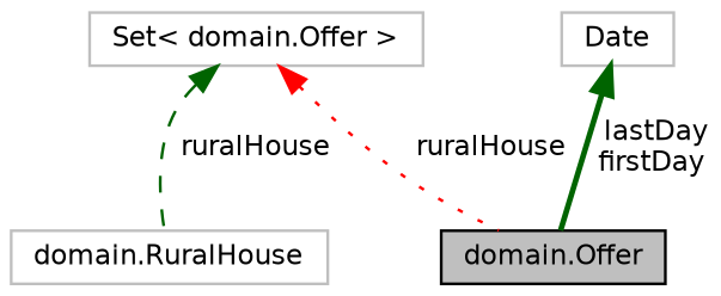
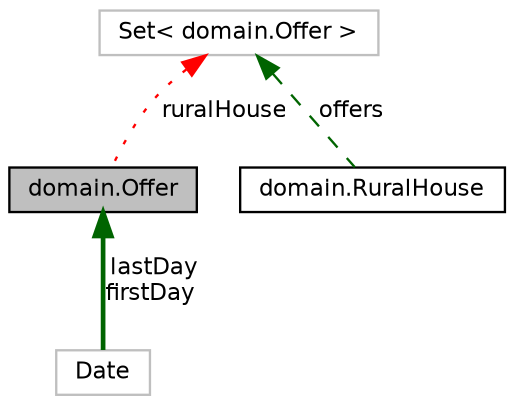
  digraph {
    node [color=black fillcolor=white fontname=Helvetica fontsize=10 shape=record style=filled]
    edge [color=darkgreen dir=back fontname=Helvetica fontsize=10 labelfontname=Helvetica labelfontsize=10]
    n1 [fillcolor=grey75 fontcolor=black height=0.2 label="domain.Offer" width=0.4]
-   n2 [color=grey75 height=0.2 label="domain.RuralHouse" width=0.4]
+   n2 [height=0.2 label="domain.RuralHouse" width=0.4]
    n3 [color=grey75 height=0.2 label="Set\< domain.Offer \>" width=0.4]
    n4 [color=grey75 height=0.2 label=Date width=0.4]
    n3 -> n1 [color=red label=" ruralHouse" style=dotted]
-   n3 -> n2 [label=" ruralHouse" style=dashed]
-   n4 -> n1 [label=" lastDay\nfirstDay" style=bold]
+   n3 -> n2 [label=" offers" style=dashed]
+   n1 -> n4 [label=" lastDay\nfirstDay" style=bold]
  }
